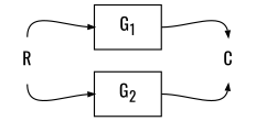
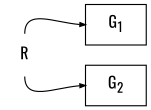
  digraph {
    rankdir=LR
    fontname=Oswald
    node [shape=box fontname=Oswald]
    edge [arrowsize=0.5 headport=w tailport=e fontname=Oswald]
    n1 [label=<G<sub>1</sub>>]
    n2 [label=<G<sub>2</sub>>]
    n3 [color=white label=R shape=circle]
-   n4 [color=white label=C shape=circle]
    subgraph sub_1 {
      rank=same
      n1
      n2
    }
-   n1 -> n4 [headport=n]
-   n2 -> n4 [headport=s]
    n3 -> n1 [tailport=n]
    n3 -> n2 [tailport=s]
  }
